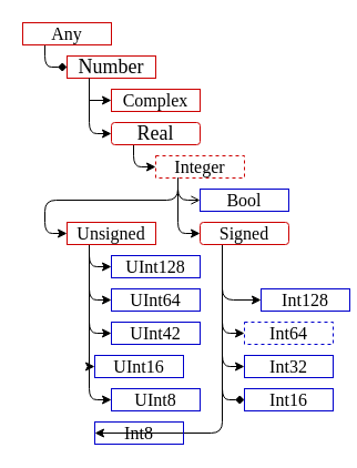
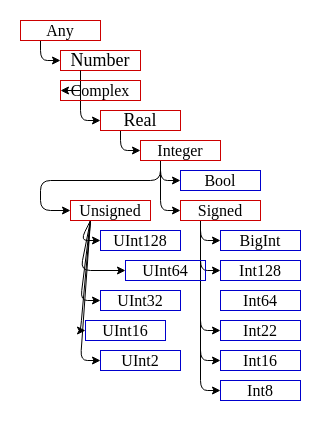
  <mxCell id="0" />
  <mxCell id="1" parent="0" />
  <mxCell id="2" value="Number" style="rounded=0;whiteSpace=wrap;html=1;fontFamily=Garamond;fontSize=18;fillColor=none;strokeColor=#CC0000;" vertex="1" parent="1"><mxGeometry x="60" y="50" width="80" height="20" as="geometry" /></mxCell>
- <mxCell id="3" style="edgeStyle=none;html=1;exitX=0.25;exitY=1;exitDx=0;exitDy=0;entryX=0;entryY=0.5;entryDx=0;entryDy=0;fontFamily=Garamond;fontSize=18;strokeColor=#000000;endArrow=diamond;" edge="1" parent="1" source="4" target="2"><mxGeometry relative="1" as="geometry"><Array as="points"><mxPoint x="40" y="60" /></Array></mxGeometry></mxCell>
+ <mxCell id="3" style="edgeStyle=none;html=1;exitX=0.25;exitY=1;exitDx=0;exitDy=0;entryX=0;entryY=0.5;entryDx=0;entryDy=0;fontFamily=Garamond;fontSize=18;strokeColor=#000000;" edge="1" parent="1" source="4" target="2"><mxGeometry relative="1" as="geometry"><Array as="points"><mxPoint x="40" y="60" /></Array></mxGeometry></mxCell>
  <mxCell id="4" value="Any" style="rounded=0;whiteSpace=wrap;html=1;fontFamily=Garamond;fontSize=16;fillColor=none;strokeColor=#CC0000;" vertex="1" parent="1"><mxGeometry x="20" y="20" width="80" height="20" as="geometry" /></mxCell>
  <mxCell id="5" style="edgeStyle=none;html=1;entryX=0;entryY=0.5;entryDx=0;entryDy=0;fontFamily=Garamond;fontSize=18;strokeColor=#000000;" edge="1" parent="1" target="7"><mxGeometry relative="1" as="geometry"><mxPoint x="80" y="90" as="sourcePoint" /><Array as="points" /></mxGeometry></mxCell>
  <mxCell id="6" style="edgeStyle=none;html=1;exitX=0.25;exitY=1;exitDx=0;exitDy=0;entryX=0;entryY=0.5;entryDx=0;entryDy=0;fontFamily=Garamond;fontSize=18;strokeColor=#000000;" edge="1" parent="1" source="2" target="9"><mxGeometry relative="1" as="geometry"><mxPoint x="80" y="80" as="sourcePoint" /><Array as="points"><mxPoint x="80" y="120" /></Array></mxGeometry></mxCell>
- <mxCell id="7" value="Complex" style="rounded=0;whiteSpace=wrap;html=1;fontFamily=Garamond;fontSize=16;fillColor=none;strokeColor=#CC0000;" vertex="1" parent="1"><mxGeometry x="100" y="80" width="80" height="20" as="geometry" /></mxCell>
+ <mxCell id="7" value="Complex" style="rounded=0;whiteSpace=wrap;html=1;fontFamily=Garamond;fontSize=16;fillColor=none;strokeColor=#CC0000;" vertex="1" parent="1"><mxGeometry x="60" y="80" width="80" height="20" as="geometry" /></mxCell>
  <mxCell id="8" style="edgeStyle=none;html=1;exitX=0.25;exitY=1;exitDx=0;exitDy=0;entryX=0;entryY=0.5;entryDx=0;entryDy=0;fontFamily=Garamond;fontSize=16;strokeColor=#000000;" edge="1" parent="1" source="9" target="13"><mxGeometry relative="1" as="geometry"><Array as="points"><mxPoint x="120" y="150" /></Array></mxGeometry></mxCell>
- <mxCell id="9" value="Real" style="whiteSpace=wrap;html=1;fontFamily=Garamond;fontSize=18;fillColor=none;strokeColor=#CC0000;rounded=1;" vertex="1" parent="1"><mxGeometry x="100" y="110" width="80" height="20" as="geometry" /></mxCell>
- <mxCell id="10" style="edgeStyle=none;html=1;exitX=0.25;exitY=1;exitDx=0;exitDy=0;entryX=0;entryY=0.5;entryDx=0;entryDy=0;fontFamily=Garamond;fontSize=16;endArrow=open;" edge="1" parent="1" source="13" target="14"><mxGeometry relative="1" as="geometry"><Array as="points"><mxPoint x="160" y="180" /></Array></mxGeometry></mxCell>
+ <mxCell id="9" value="Real" style="rounded=0;whiteSpace=wrap;html=1;fontFamily=Garamond;fontSize=18;fillColor=none;strokeColor=#CC0000;" vertex="1" parent="1"><mxGeometry x="100" y="110" width="80" height="20" as="geometry" /></mxCell>
+ <mxCell id="10" style="edgeStyle=none;html=1;exitX=0.25;exitY=1;exitDx=0;exitDy=0;entryX=0;entryY=0.5;entryDx=0;entryDy=0;fontFamily=Garamond;fontSize=16;" edge="1" parent="1" source="13" target="14"><mxGeometry relative="1" as="geometry"><Array as="points"><mxPoint x="160" y="180" /></Array></mxGeometry></mxCell>
  <mxCell id="11" style="edgeStyle=none;html=1;exitX=0.25;exitY=1;exitDx=0;exitDy=0;entryX=0;entryY=0.5;entryDx=0;entryDy=0;fontFamily=Garamond;fontSize=16;" edge="1" parent="1" source="13" target="21"><mxGeometry relative="1" as="geometry"><Array as="points"><mxPoint x="160" y="210" /></Array></mxGeometry></mxCell>
  <mxCell id="12" style="edgeStyle=none;html=1;exitX=0.25;exitY=1;exitDx=0;exitDy=0;entryX=0;entryY=0.5;entryDx=0;entryDy=0;fontFamily=Garamond;fontSize=16;" edge="1" parent="1" source="13" target="33"><mxGeometry relative="1" as="geometry"><Array as="points"><mxPoint x="160" y="180" /><mxPoint x="40" y="180" /><mxPoint x="40" y="210" /></Array></mxGeometry></mxCell>
- <mxCell id="13" value="Integer" style="rounded=0;whiteSpace=wrap;html=1;fontFamily=Garamond;fontSize=16;fillColor=none;spacing=1;strokeColor=#CC0000;dashed=1;" vertex="1" parent="1"><mxGeometry x="140" y="140" width="80" height="20" as="geometry" /></mxCell>
+ <mxCell id="13" value="Integer" style="rounded=0;whiteSpace=wrap;html=1;fontFamily=Garamond;fontSize=16;fillColor=none;spacing=1;strokeColor=#CC0000;" vertex="1" parent="1"><mxGeometry x="140" y="140" width="80" height="20" as="geometry" /></mxCell>
  <mxCell id="14" value="Bool" style="rounded=0;whiteSpace=wrap;html=1;fontFamily=Garamond;fontSize=16;fillColor=none;spacing=1;strokeColor=#0000CC;" vertex="1" parent="1"><mxGeometry x="180" y="170" width="80" height="20" as="geometry" /></mxCell>
+ <mxCell id="15" style="edgeStyle=none;html=1;exitX=0.25;exitY=1;exitDx=0;exitDy=0;entryX=0;entryY=0.5;entryDx=0;entryDy=0;fontFamily=Garamond;fontSize=16;" edge="1" parent="1" source="21" target="22"><mxGeometry relative="1" as="geometry"><Array as="points"><mxPoint x="200" y="240" /></Array></mxGeometry></mxCell>
  <mxCell id="16" style="edgeStyle=none;html=1;exitX=0.25;exitY=1;exitDx=0;exitDy=0;entryX=0;entryY=0.5;entryDx=0;entryDy=0;fontFamily=Garamond;fontSize=16;" edge="1" parent="1" source="21" target="23"><mxGeometry relative="1" as="geometry"><Array as="points"><mxPoint x="200" y="270" /></Array></mxGeometry></mxCell>
- <mxCell id="17" style="edgeStyle=none;html=1;exitX=0.25;exitY=1;exitDx=0;exitDy=0;entryX=0;entryY=0.5;entryDx=0;entryDy=0;fontFamily=Garamond;fontSize=16;" edge="1" parent="1" source="21" target="24"><mxGeometry relative="1" as="geometry"><Array as="points"><mxPoint x="200" y="300" /></Array></mxGeometry></mxCell>
  <mxCell id="18" style="edgeStyle=none;html=1;exitX=0.25;exitY=1;exitDx=0;exitDy=0;entryX=0;entryY=0.5;entryDx=0;entryDy=0;fontFamily=Garamond;fontSize=16;" edge="1" parent="1" source="21" target="25"><mxGeometry relative="1" as="geometry"><Array as="points"><mxPoint x="200" y="330" /></Array></mxGeometry></mxCell>
- <mxCell id="19" style="edgeStyle=none;html=1;exitX=0.25;exitY=1;exitDx=0;exitDy=0;entryX=0;entryY=0.5;entryDx=0;entryDy=0;fontFamily=Garamond;fontSize=16;endArrow=diamond;" edge="1" parent="1" source="21" target="26"><mxGeometry relative="1" as="geometry"><Array as="points"><mxPoint x="200" y="360" /></Array></mxGeometry></mxCell>
+ <mxCell id="19" style="edgeStyle=none;html=1;exitX=0.25;exitY=1;exitDx=0;exitDy=0;entryX=0;entryY=0.5;entryDx=0;entryDy=0;fontFamily=Garamond;fontSize=16;" edge="1" parent="1" source="21" target="26"><mxGeometry relative="1" as="geometry"><Array as="points"><mxPoint x="200" y="360" /></Array></mxGeometry></mxCell>
  <mxCell id="20" style="edgeStyle=none;html=1;exitX=0.25;exitY=1;exitDx=0;exitDy=0;entryX=0;entryY=0.5;entryDx=0;entryDy=0;fontFamily=Garamond;fontSize=16;" edge="1" parent="1" source="21" target="27"><mxGeometry relative="1" as="geometry"><Array as="points"><mxPoint x="200" y="320" /><mxPoint x="200" y="390" /></Array></mxGeometry></mxCell>
- <mxCell id="21" value="Signed" style="whiteSpace=wrap;html=1;fontFamily=Garamond;fontSize=16;fillColor=none;spacing=1;strokeColor=#CC0000;rounded=1;" vertex="1" parent="1"><mxGeometry x="180" y="200" width="80" height="20" as="geometry" /></mxCell>
- <mxCell id="23" value="Int128" style="rounded=0;whiteSpace=wrap;html=1;fontFamily=Garamond;fontSize=16;fillColor=none;spacing=1;strokeColor=#0000CC;" vertex="1" parent="1"><mxGeometry x="235" y="260" width="80" height="20" as="geometry" /></mxCell>
- <mxCell id="24" value="Int64" style="rounded=0;whiteSpace=wrap;html=1;fontFamily=Garamond;fontSize=16;fillColor=none;spacing=1;strokeColor=#0000CC;dashed=1;" vertex="1" parent="1"><mxGeometry x="220" y="290" width="80" height="20" as="geometry" /></mxCell>
- <mxCell id="25" value="Int32" style="rounded=0;whiteSpace=wrap;html=1;fontFamily=Garamond;fontSize=16;fillColor=none;spacing=1;strokeColor=#0000CC;" vertex="1" parent="1"><mxGeometry x="220" y="320" width="80" height="20" as="geometry" /></mxCell>
+ <mxCell id="21" value="Signed" style="rounded=0;whiteSpace=wrap;html=1;fontFamily=Garamond;fontSize=16;fillColor=none;spacing=1;strokeColor=#CC0000;" vertex="1" parent="1"><mxGeometry x="180" y="200" width="80" height="20" as="geometry" /></mxCell>
+ <mxCell id="22" value="BigInt" style="rounded=0;whiteSpace=wrap;html=1;fontFamily=Garamond;fontSize=16;fillColor=none;spacing=1;strokeColor=#0000CC;" vertex="1" parent="1"><mxGeometry x="220" y="230" width="80" height="20" as="geometry" /></mxCell>
+ <mxCell id="23" value="Int128" style="rounded=0;whiteSpace=wrap;html=1;fontFamily=Garamond;fontSize=16;fillColor=none;spacing=1;strokeColor=#0000CC;" vertex="1" parent="1"><mxGeometry x="220" y="260" width="80" height="20" as="geometry" /></mxCell>
+ <mxCell id="24" value="Int64" style="rounded=0;whiteSpace=wrap;html=1;fontFamily=Garamond;fontSize=16;fillColor=none;spacing=1;strokeColor=#0000CC;" vertex="1" parent="1"><mxGeometry x="220" y="290" width="80" height="20" as="geometry" /></mxCell>
+ <mxCell id="25" value="Int22" style="rounded=0;whiteSpace=wrap;html=1;fontFamily=Garamond;fontSize=16;fillColor=none;spacing=1;strokeColor=#0000CC;" vertex="1" parent="1"><mxGeometry x="220" y="320" width="80" height="20" as="geometry" /></mxCell>
  <mxCell id="26" value="Int16" style="rounded=0;whiteSpace=wrap;html=1;fontFamily=Garamond;fontSize=16;fillColor=none;spacing=1;strokeColor=#0000CC;" vertex="1" parent="1"><mxGeometry x="220" y="350" width="80" height="20" as="geometry" /></mxCell>
- <mxCell id="27" value="Int8" style="rounded=0;whiteSpace=wrap;html=1;fontFamily=Garamond;fontSize=16;fillColor=none;spacing=1;strokeColor=#0000CC;" vertex="1" parent="1"><mxGeometry x="85" y="380" width="80" height="20" as="geometry" /></mxCell>
+ <mxCell id="27" value="Int8" style="rounded=0;whiteSpace=wrap;html=1;fontFamily=Garamond;fontSize=16;fillColor=none;spacing=1;strokeColor=#0000CC;" vertex="1" parent="1"><mxGeometry x="220" y="380" width="80" height="20" as="geometry" /></mxCell>
  <mxCell id="28" style="edgeStyle=none;html=1;exitX=0.25;exitY=1;exitDx=0;exitDy=0;entryX=0;entryY=0.5;entryDx=0;entryDy=0;fontFamily=Garamond;fontSize=16;" edge="1" parent="1" source="33" target="34"><mxGeometry relative="1" as="geometry"><Array as="points"><mxPoint x="80" y="240" /></Array></mxGeometry></mxCell>
  <mxCell id="29" style="edgeStyle=none;html=1;exitX=0.25;exitY=1;exitDx=0;exitDy=0;entryX=0;entryY=0.5;entryDx=0;entryDy=0;fontFamily=Garamond;fontSize=16;" edge="1" parent="1" source="33" target="35"><mxGeometry relative="1" as="geometry"><Array as="points"><mxPoint x="80" y="270" /></Array></mxGeometry></mxCell>
  <mxCell id="30" style="edgeStyle=none;html=1;exitX=0.25;exitY=1;exitDx=0;exitDy=0;entryX=0;entryY=0.5;entryDx=0;entryDy=0;fontFamily=Garamond;fontSize=16;" edge="1" parent="1" source="33" target="36"><mxGeometry relative="1" as="geometry"><Array as="points"><mxPoint x="80" y="300" /></Array></mxGeometry></mxCell>
  <mxCell id="31" style="edgeStyle=none;html=1;exitX=0.25;exitY=1;exitDx=0;exitDy=0;entryX=0;entryY=0.5;entryDx=0;entryDy=0;fontFamily=Garamond;fontSize=16;" edge="1" parent="1" source="33" target="37"><mxGeometry relative="1" as="geometry"><Array as="points"><mxPoint x="80" y="330" /></Array></mxGeometry></mxCell>
  <mxCell id="32" style="edgeStyle=none;html=1;exitX=0.25;exitY=1;exitDx=0;exitDy=0;entryX=0;entryY=0.5;entryDx=0;entryDy=0;fontFamily=Garamond;fontSize=16;" edge="1" parent="1" source="33" target="38"><mxGeometry relative="1" as="geometry"><Array as="points"><mxPoint x="80" y="360" /></Array></mxGeometry></mxCell>
- <mxCell id="33" value="Unsigned" style="rounded=0;whiteSpace=wrap;html=1;fontFamily=Garamond;fontSize=16;fillColor=none;spacing=1;strokeColor=#CC0000;" vertex="1" parent="1"><mxGeometry x="60" y="200" width="80" height="20" as="geometry" /></mxCell>
+ <mxCell id="33" value="Unsigned" style="rounded=0;whiteSpace=wrap;html=1;fontFamily=Garamond;fontSize=16;fillColor=none;spacing=1;strokeColor=#CC0000;" vertex="1" parent="1"><mxGeometry x="70" y="200" width="80" height="20" as="geometry" /></mxCell>
  <mxCell id="34" value="UInt128" style="rounded=0;whiteSpace=wrap;html=1;fontFamily=Garamond;fontSize=16;fillColor=none;spacing=1;strokeColor=#0000CC;" vertex="1" parent="1"><mxGeometry x="100" y="230" width="80" height="20" as="geometry" /></mxCell>
- <mxCell id="35" value="UInt64" style="rounded=0;whiteSpace=wrap;html=1;fontFamily=Garamond;fontSize=16;fillColor=none;spacing=1;strokeColor=#0000CC;" vertex="1" parent="1"><mxGeometry x="100" y="260" width="80" height="20" as="geometry" /></mxCell>
- <mxCell id="36" value="UInt42" style="rounded=0;whiteSpace=wrap;html=1;fontFamily=Garamond;fontSize=16;fillColor=none;spacing=1;strokeColor=#0000CC;" vertex="1" parent="1"><mxGeometry x="100" y="290" width="80" height="20" as="geometry" /></mxCell>
+ <mxCell id="35" value="UInt64" style="rounded=0;whiteSpace=wrap;html=1;fontFamily=Garamond;fontSize=16;fillColor=none;spacing=1;strokeColor=#0000CC;" vertex="1" parent="1"><mxGeometry x="125" y="260" width="80" height="20" as="geometry" /></mxCell>
+ <mxCell id="36" value="UInt32" style="rounded=0;whiteSpace=wrap;html=1;fontFamily=Garamond;fontSize=16;fillColor=none;spacing=1;strokeColor=#0000CC;" vertex="1" parent="1"><mxGeometry x="100" y="290" width="80" height="20" as="geometry" /></mxCell>
  <mxCell id="37" value="UInt16" style="rounded=0;whiteSpace=wrap;html=1;fontFamily=Garamond;fontSize=16;fillColor=none;spacing=1;strokeColor=#0000CC;" vertex="1" parent="1"><mxGeometry x="85" y="320" width="80" height="20" as="geometry" /></mxCell>
- <mxCell id="38" value="UInt8" style="rounded=0;whiteSpace=wrap;html=1;fontFamily=Garamond;fontSize=16;fillColor=none;spacing=1;strokeColor=#0000CC;" vertex="1" parent="1"><mxGeometry x="100" y="350" width="80" height="20" as="geometry" /></mxCell>
+ <mxCell id="38" value="UInt2" style="rounded=0;whiteSpace=wrap;html=1;fontFamily=Garamond;fontSize=16;fillColor=none;spacing=1;strokeColor=#0000CC;" vertex="1" parent="1"><mxGeometry x="100" y="350" width="80" height="20" as="geometry" /></mxCell>
